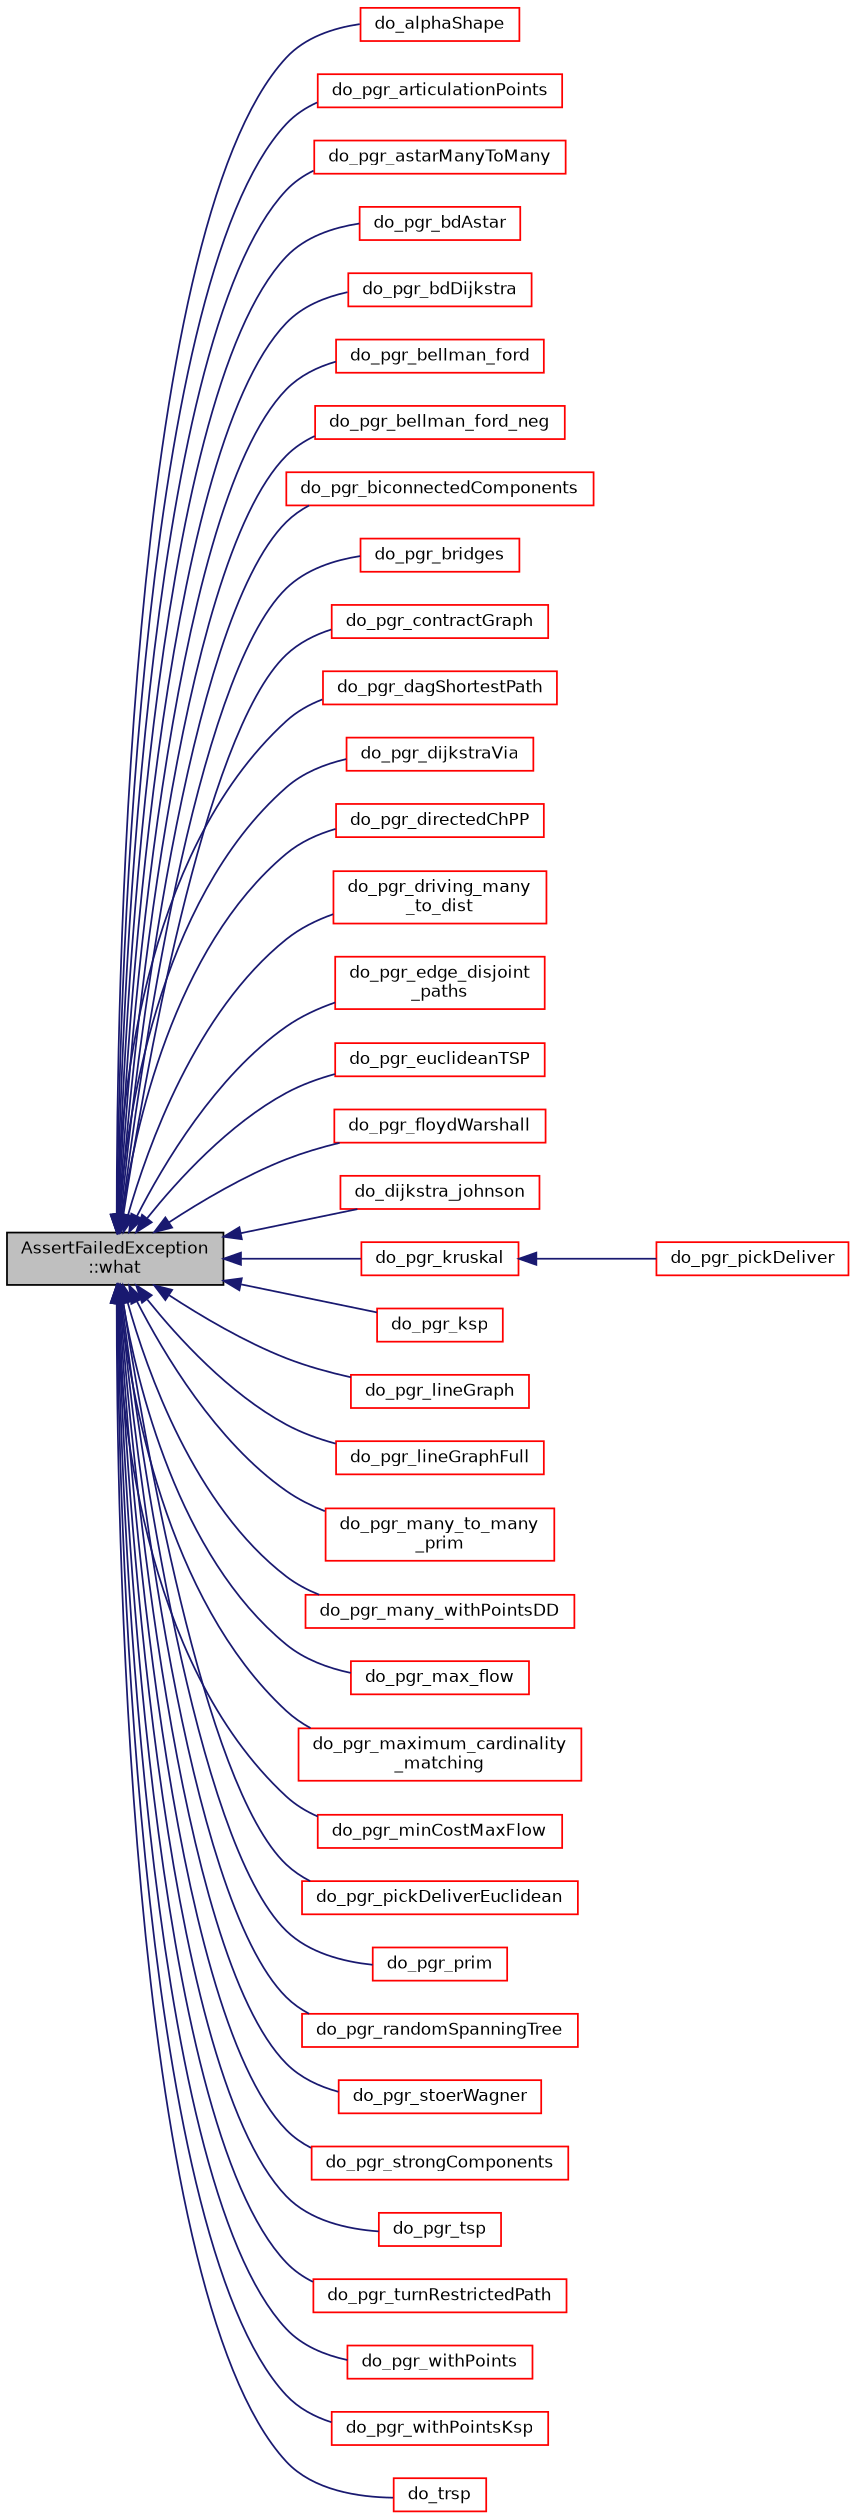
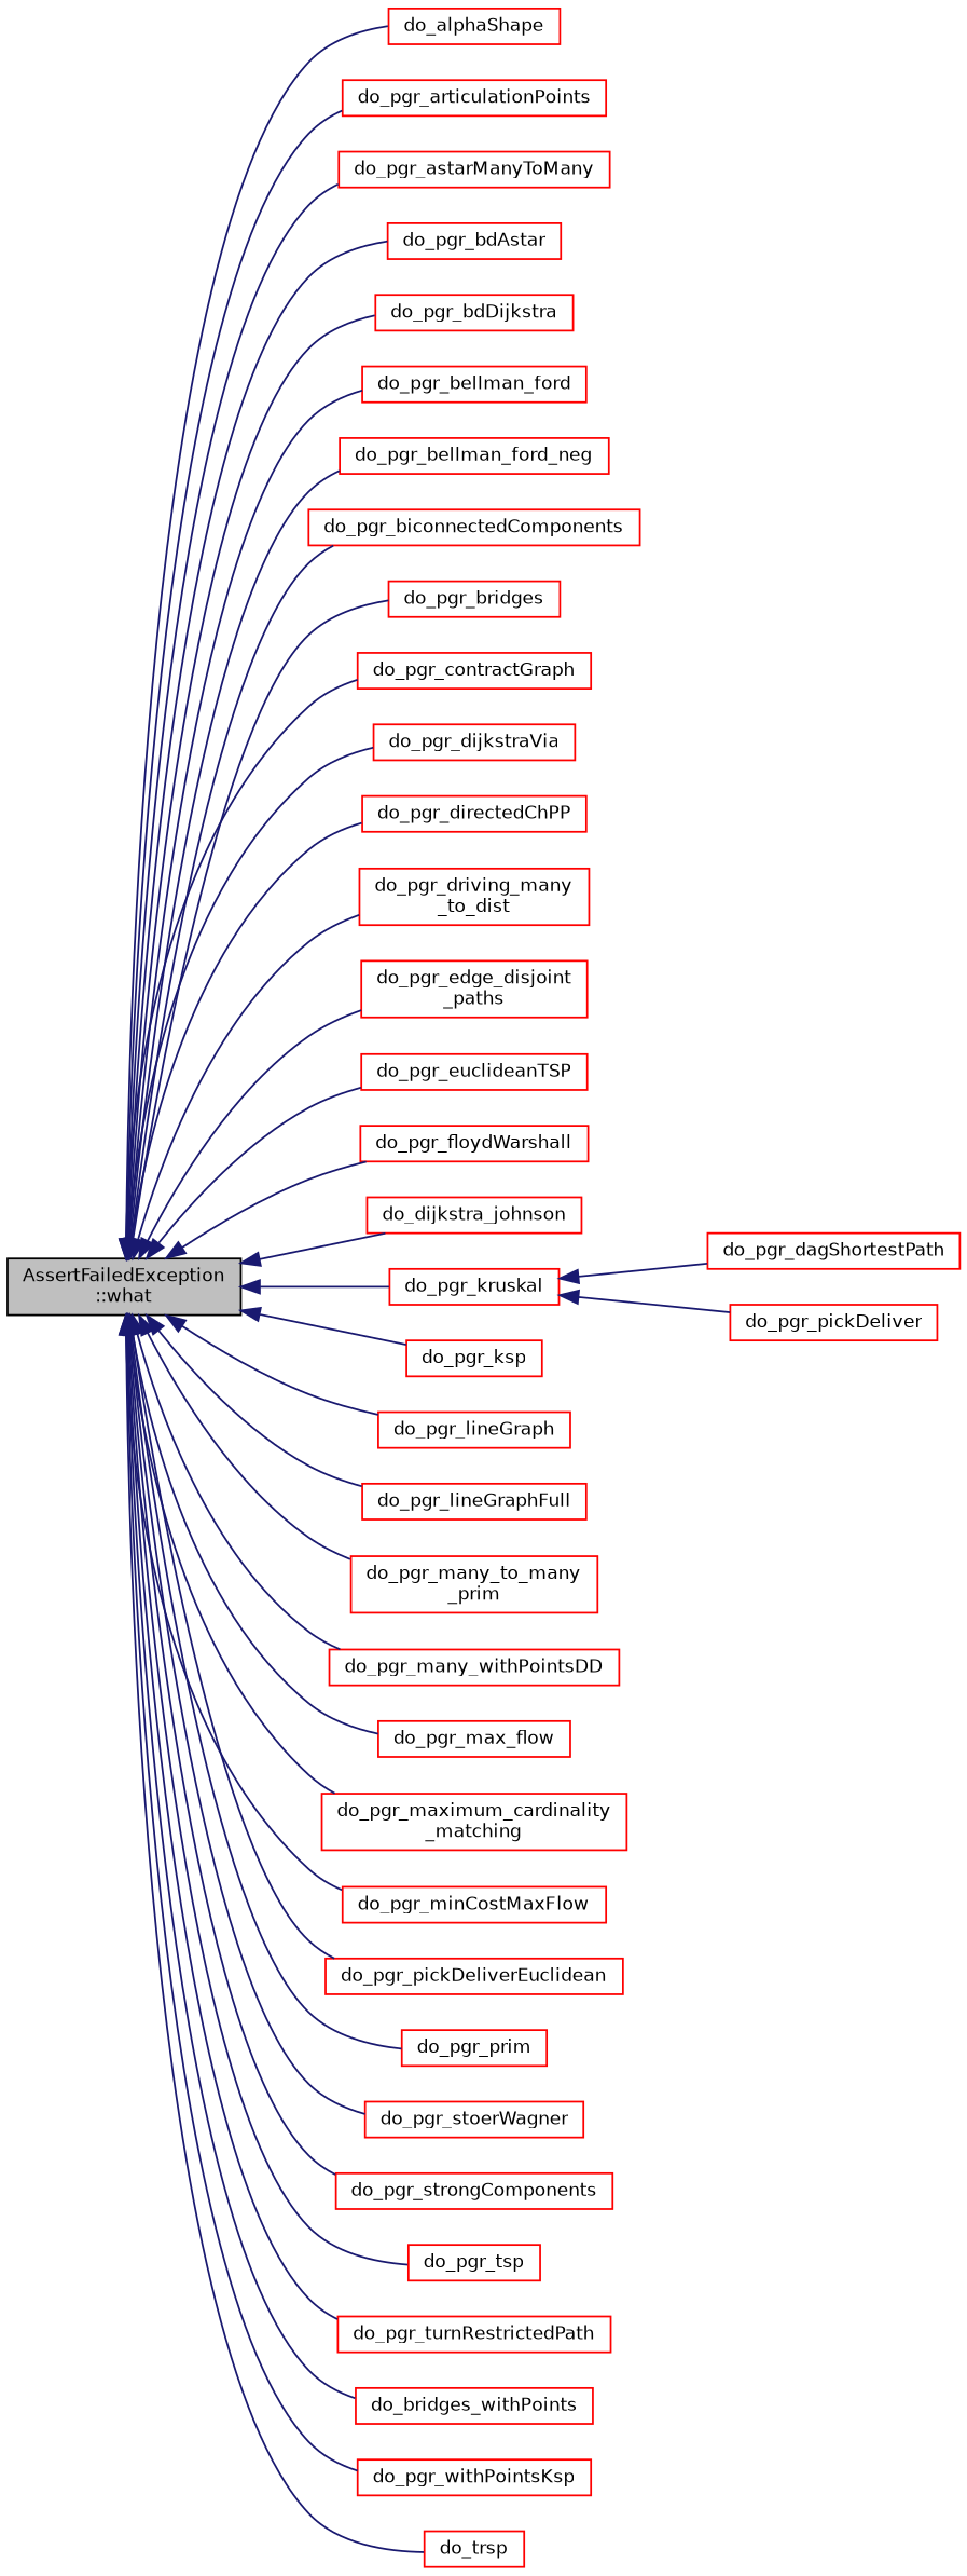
  digraph {
    rankdir=LR
    node [color=red fillcolor=white fontname=Helvetica fontsize=10 shape=record style=filled]
    edge [color=midnightblue dir=back fontname=Helvetica fontsize=10 labelfontname=Helvetica labelfontsize=10 style=solid]
    n1 [color=black fillcolor=grey75 fontcolor=black height=0.2 label="AssertFailedException\l::what" width=0.4]
    n2 [height=0.2 label=do_alphaShape width=0.4]
    n3 [height=0.2 label=do_pgr_articulationPoints width=0.4]
    n4 [height=0.2 label=do_pgr_astarManyToMany width=0.4]
    n5 [height=0.2 label=do_pgr_bdAstar width=0.4]
    n6 [height=0.2 label=do_pgr_bdDijkstra width=0.4]
    n7 [height=0.2 label=do_pgr_bellman_ford width=0.4]
    n8 [height=0.2 label=do_pgr_bellman_ford_neg width=0.4]
    n9 [height=0.2 label=do_pgr_biconnectedComponents width=0.4]
    n10 [height=0.2 label=do_pgr_bridges width=0.4]
    n11 [height=0.2 label=do_pgr_contractGraph width=0.4]
    n12 [height=0.2 label=do_pgr_dagShortestPath width=0.4]
    n13 [height=0.2 label=do_pgr_dijkstraVia width=0.4]
    n14 [height=0.2 label=do_pgr_directedChPP width=0.4]
    n15 [height=0.2 label="do_pgr_driving_many\l_to_dist" width=0.4]
    n16 [height=0.2 label="do_pgr_edge_disjoint\l_paths" width=0.4]
    n17 [height=0.2 label=do_pgr_euclideanTSP width=0.4]
    n18 [height=0.2 label=do_pgr_floydWarshall width=0.4]
    n19 [height=0.2 label=do_dijkstra_johnson width=0.4]
    n20 [height=0.2 label=do_pgr_kruskal width=0.4]
    n21 [height=0.2 label=do_pgr_ksp width=0.4]
    n22 [height=0.2 label=do_pgr_lineGraph width=0.4]
    n23 [height=0.2 label=do_pgr_lineGraphFull width=0.4]
    n24 [height=0.2 label="do_pgr_many_to_many\l_prim" width=0.4]
    n25 [height=0.2 label=do_pgr_many_withPointsDD width=0.4]
    n26 [height=0.2 label=do_pgr_max_flow width=0.4]
    n27 [height=0.2 label="do_pgr_maximum_cardinality\l_matching" width=0.4]
    n28 [height=0.2 label=do_pgr_minCostMaxFlow width=0.4]
    n29 [height=0.2 label=do_pgr_pickDeliverEuclidean width=0.4]
    n30 [height=0.2 label=do_pgr_prim width=0.4]
-   n31 [height=0.2 label=do_pgr_randomSpanningTree width=0.4]
    n32 [height=0.2 label=do_pgr_stoerWagner width=0.4]
    n33 [height=0.2 label=do_pgr_strongComponents width=0.4]
    n34 [height=0.2 label=do_pgr_tsp width=0.4]
    n35 [height=0.2 label=do_pgr_turnRestrictedPath width=0.4]
-   n36 [height=0.2 label=do_pgr_withPoints width=0.4]
+   n36 [height=0.2 label=do_bridges_withPoints width=0.4]
    n37 [height=0.2 label=do_pgr_withPointsKsp width=0.4]
    n38 [height=0.2 label=do_trsp width=0.4]
    n39 [height=0.2 label=do_pgr_pickDeliver width=0.4]
    n1 -> n2
    n1 -> n3
    n1 -> n4
    n1 -> n5
    n1 -> n6
    n1 -> n7
    n1 -> n8
    n1 -> n9
    n1 -> n10
    n1 -> n11
-   n1 -> n12
+   n20 -> n12
    n1 -> n13
    n1 -> n14
    n1 -> n15
    n1 -> n16
    n1 -> n17
    n1 -> n18
    n1 -> n19
    n1 -> n20
    n1 -> n21
    n1 -> n22
    n1 -> n23
    n1 -> n24
    n1 -> n25
    n1 -> n26
    n1 -> n27
    n1 -> n28
    n1 -> n29
    n1 -> n30
-   n1 -> n31
    n1 -> n32
    n1 -> n33
    n1 -> n34
    n1 -> n35
    n1 -> n36
    n1 -> n37
    n1 -> n38
    n20 -> n39
  }
